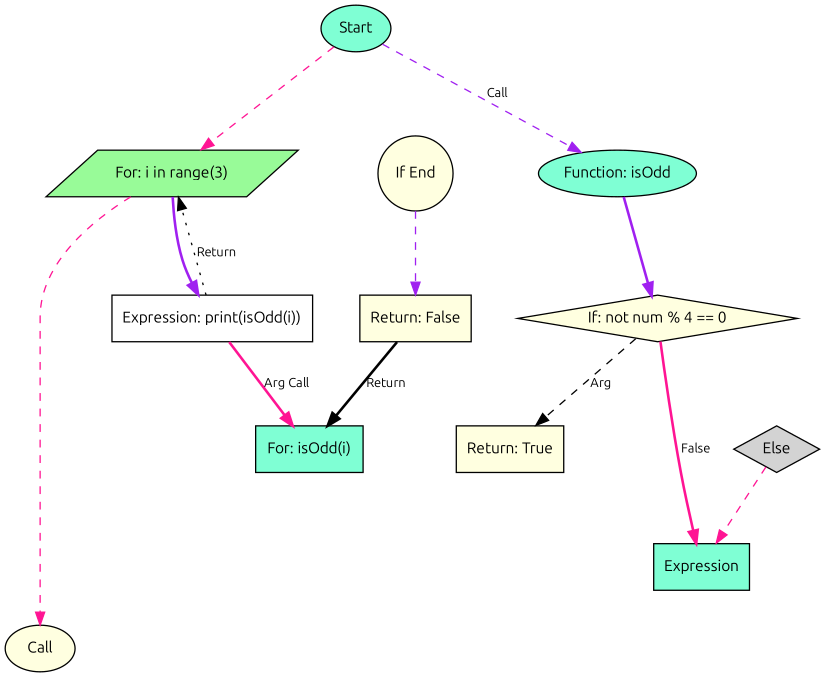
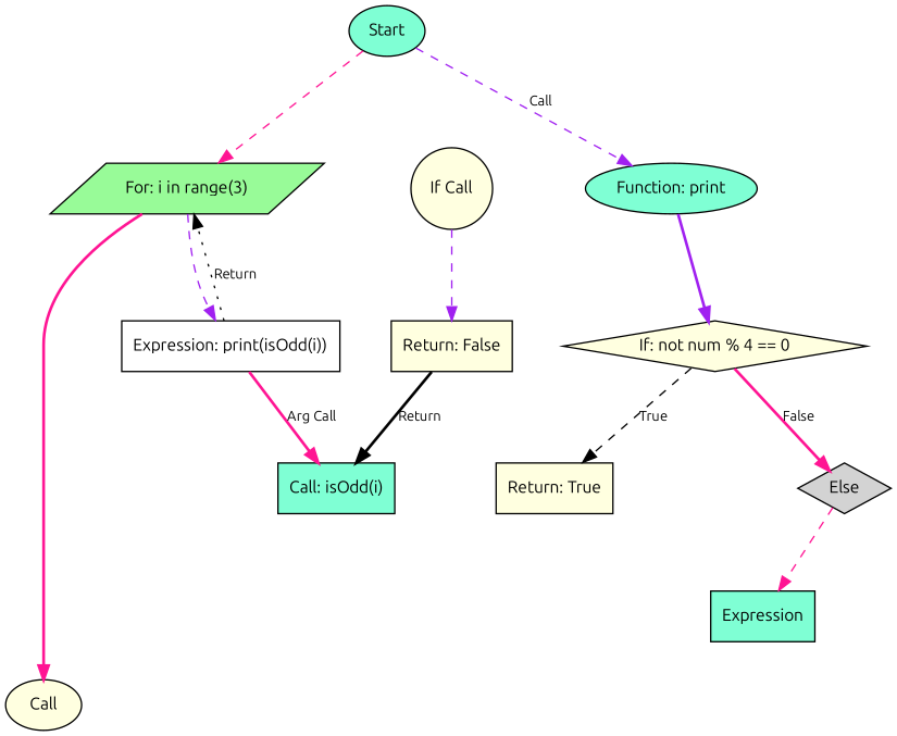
  digraph {
    fontname=Ubuntu
    nodesep=0.5
    rankdir=TB
    ranksep=0.75
    node [fillcolor=lightyellow fontname=Ubuntu fontsize=12 shape=box style=filled]
    edge [color=deeppink fontname=Ubuntu fontsize=10 style=dashed]
    n1 [fillcolor=aquamarine label=Start shape=ellipse]
    n2 [fillcolor=palegreen label="For: i in range(3)" shape=parallelogram]
    n3 [fillcolor=white label="Expression: print(isOdd(i))"]
-   n4 [fillcolor=aquamarine label="For: isOdd(i)"]
-   n5 [fillcolor=aquamarine label="Function: isOdd" shape=ellipse]
+   n4 [fillcolor=aquamarine label="Call: isOdd(i)"]
+   n5 [fillcolor=aquamarine label="Function: print" shape=ellipse]
    n6 [label="If: not num % 4 == 0" shape=diamond]
    n7 [label="Return: True"]
    n8 [fillcolor=lightgrey label=Else shape=diamond]
    n9 [fillcolor=aquamarine label=Expression]
-   n10 [label="If End" shape=circle]
+   n10 [label="If Call" shape=circle]
    n11 [label="Return: False"]
    n12 [label=Call shape=ellipse]
    subgraph sub_1 {
      rank=source
      n1
    }
    subgraph sub_2 {
      rank=same
      n2
    }
    subgraph sub_3 {
      rank=same
      n3
    }
    subgraph sub_4 {
      rank=same
      n4
    }
    subgraph sub_5 {
      rank=same
      n5
    }
    subgraph sub_6 {
      rank=same
      n6
    }
    subgraph sub_7 {
      rank=same
      n7
    }
    subgraph sub_8 {
      rank=same
      n8
    }
    subgraph sub_9 {
      rank=same
      n9
    }
    subgraph sub_10 {
      rank=same
      n10
    }
    subgraph sub_11 {
      rank=same
      n11
    }
    subgraph sub_12 {
      rank=sink
      n12
    }
    subgraph cluster_13 {
      color=blue
      fontsize=16
      label="Main Code"
      style=dashed
    }
    subgraph cluster_14 {
      color=green
      fontsize=16
      label=Functions
      style=dashed
    }
    n1 -> n2
    n1 -> n5 [color=purple label=Call]
-   n2 -> n3 [color=purple style=bold]
-   n2 -> n12
+   n2 -> n3 [color=purple]
+   n2 -> n12 [style=bold]
    n3 -> n2 [color=black label=Return style=dotted]
    n3 -> n4 [label="Arg Call" style=bold]
    n5 -> n6 [color=purple style=bold]
-   n6 -> n7 [color=black label=Arg]
-   n6 -> n9 [label=False style=bold]
+   n6 -> n7 [color=black label=True]
+   n6 -> n8 [label=False style=bold]
    n8 -> n9
    n10 -> n11 [color=purple]
    n11 -> n4 [color=black label=Return style=bold]
  }
